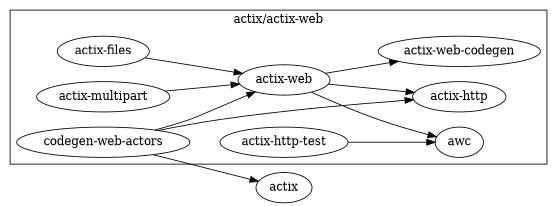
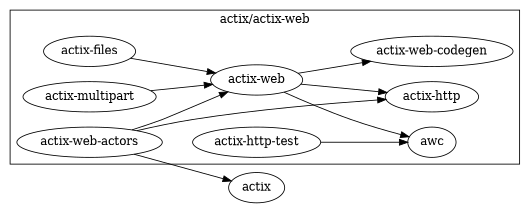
  digraph {
    rankdir=LR
    awc
    "actix-web"
    "actix-files"
    "actix-http"
    "actix-multipart"
-   "actix-web-actors" [label="codegen-web-actors"]
+   "actix-web-actors"
    "actix-web-codegen"
    "actix-http-test"
    actix
    subgraph cluster_1 {
      label="actix/actix-web"
      awc
      "actix-web"
      "actix-files"
      "actix-http"
      "actix-multipart"
      "actix-web-actors"
      "actix-web-codegen"
      "actix-http-test"
    }
    "actix-web" -> awc
    "actix-web" -> "actix-http"
    "actix-web" -> "actix-web-codegen"
    "actix-files" -> "actix-web"
    "actix-multipart" -> "actix-web"
    "actix-web-actors" -> "actix-web"
    "actix-web-actors" -> "actix-http"
    "actix-web-actors" -> actix
    "actix-http-test" -> awc
  }
